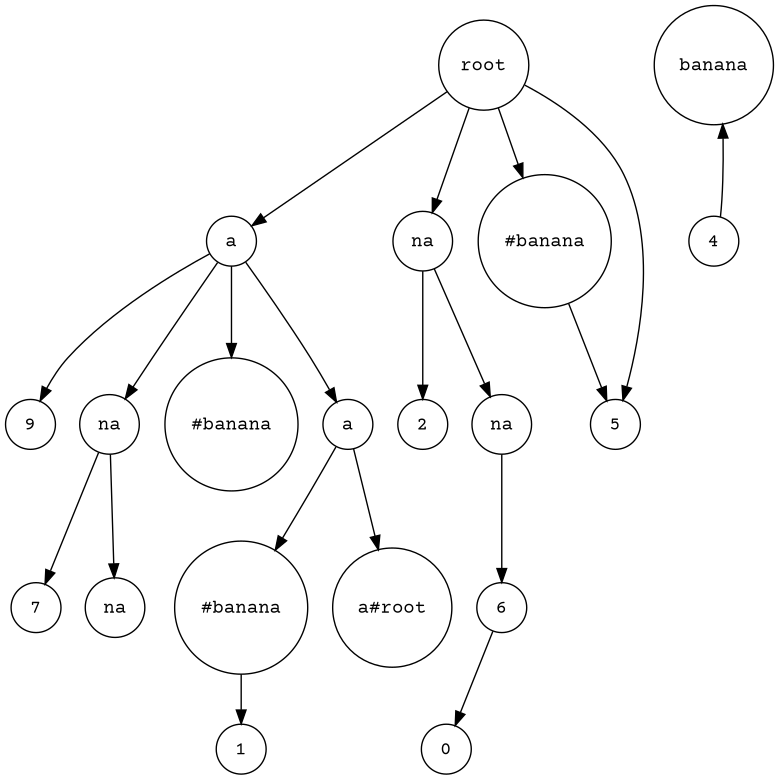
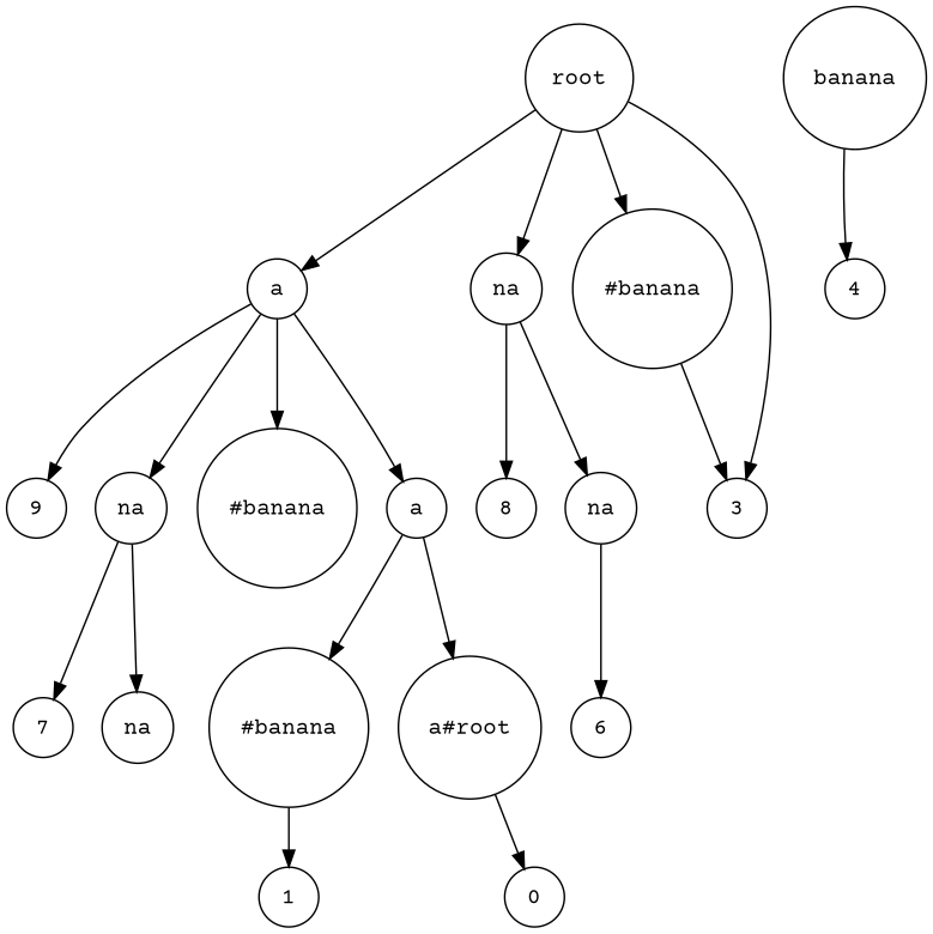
  digraph {
    fontname="Courier Prime"
    node [fontname="Courier Prime" shape=circle]
    edge [fontname="Courier Prime"]
    n1 [label=root]
    n2 [label=a]
    n3 [label=na]
    n4 [label="#banana"]
-   n5 [label=5]
+   n5 [label=3]
    n6 [label=9]
    n7 [label=na]
    n8 [label="#banana"]
    n9 [label=a]
-   n10 [label=2]
+   n10 [label=8]
    n11 [label=na]
    n12 [label=banana]
    n13 [label=4]
    n14 [label=7]
    n15 [label=na]
    n16 [label="#banana"]
    n17 [label="a#root"]
    n18 [label=1]
    n19 [label=0]
    n20 [label=6]
    n1 -> n2
    n1 -> n3
    n1 -> n4
    n1 -> n5
    n2 -> n6
    n2 -> n7
    n2 -> n8
    n2 -> n9
    n3 -> n10
    n3 -> n11
    n4 -> n5
    n7 -> n14
    n7 -> n15
    n9 -> n16
    n9 -> n17
    n11 -> n20
-   n13 -> n12
+   n12 -> n13
    n16 -> n18
-   n20 -> n19
+   n17 -> n19
  }
